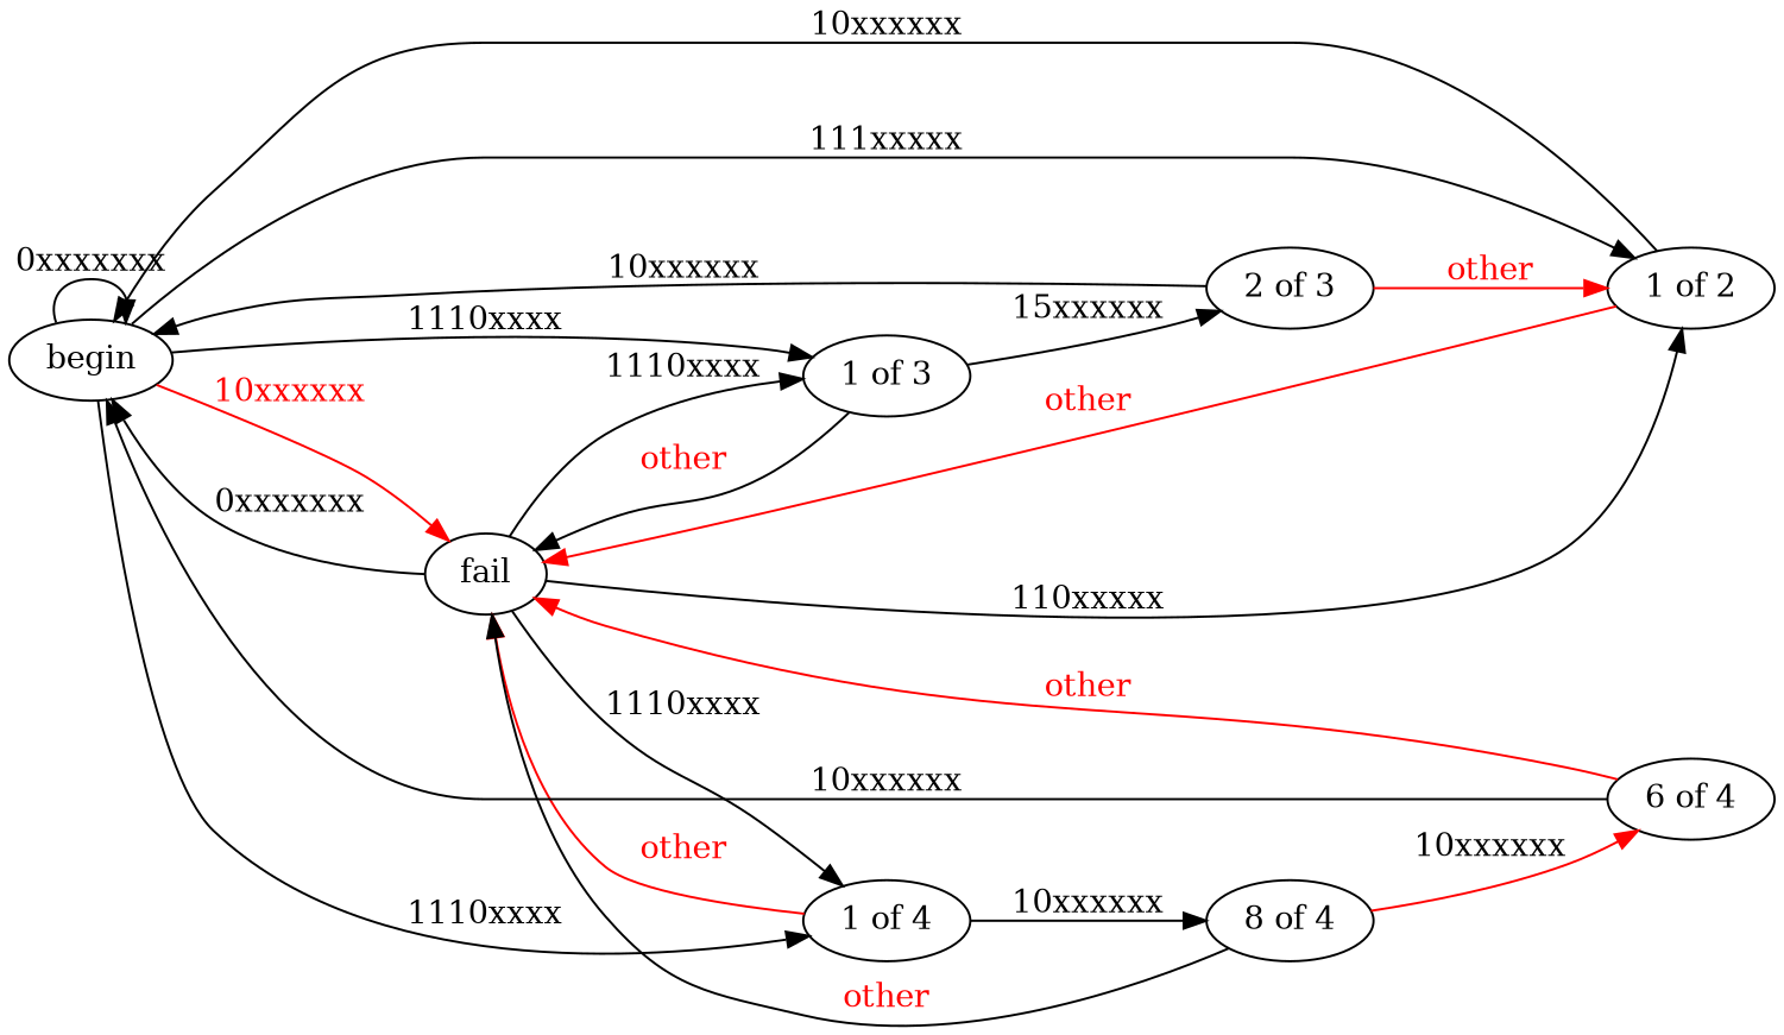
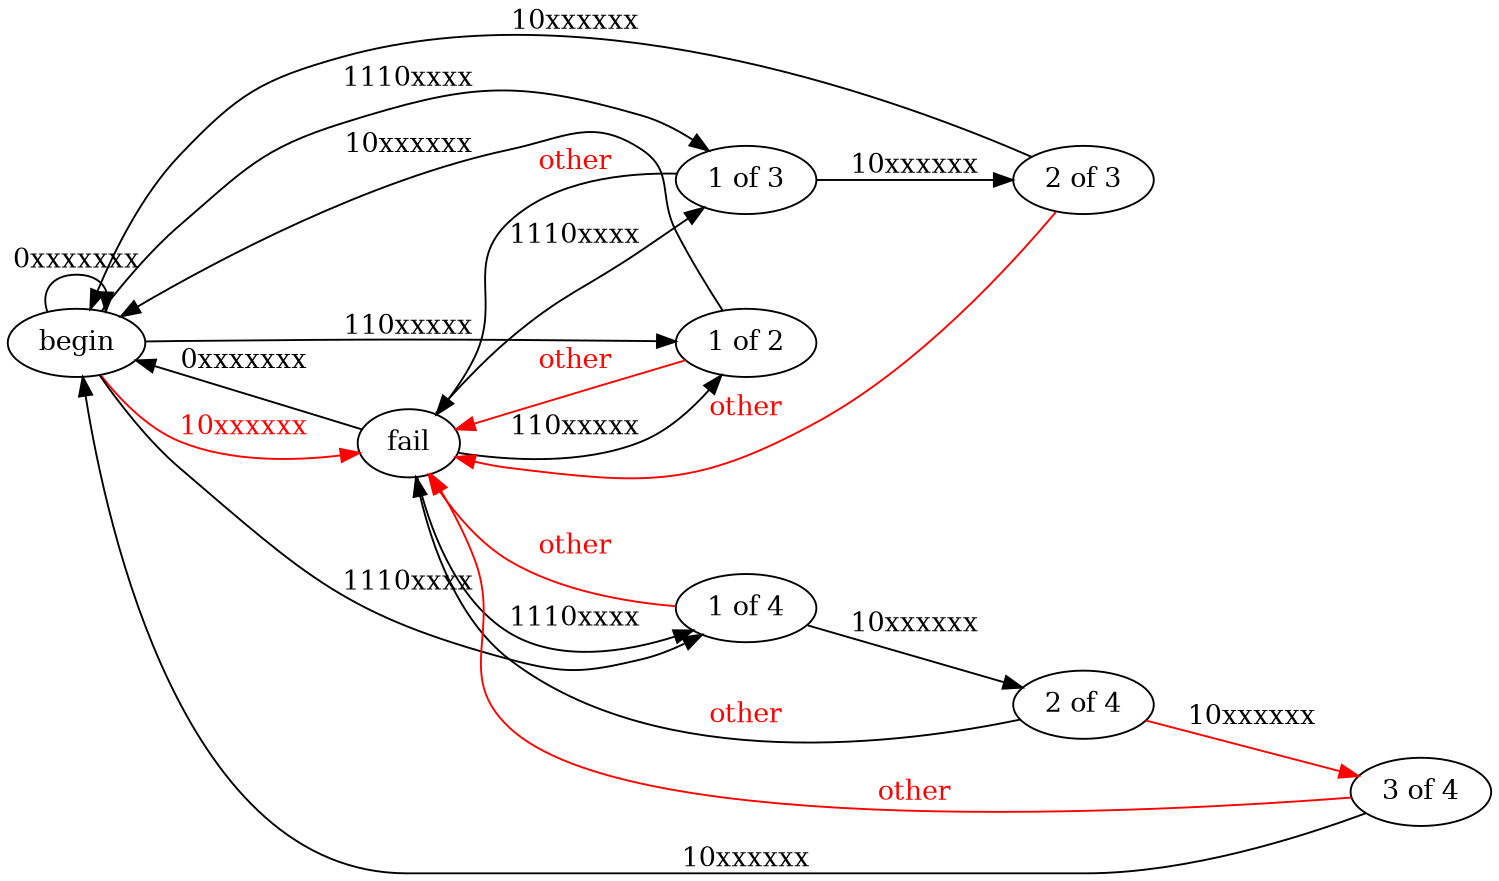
  digraph {
    rankdir=LR
    n1 [label=begin]
    n2 [label=fail]
    n3 [label="1 of 2"]
    n4 [label="1 of 3"]
    n5 [label="1 of 4"]
    n6 [label="2 of 3"]
-   n7 [label="8 of 4"]
-   n8 [label="6 of 4"]
+   n7 [label="2 of 4"]
+   n8 [label="3 of 4"]
    n1 -> n1 [label="0xxxxxxx"]
    n1 -> n2 [color=red fontcolor=red label="10xxxxxx"]
-   n1 -> n3 [label="111xxxxx"]
+   n1 -> n3 [label="110xxxxx"]
    n1 -> n4 [label="1110xxxx"]
    n1 -> n5 [label="1110xxxx"]
    n2 -> n1 [label="0xxxxxxx"]
    n2 -> n3 [label="110xxxxx"]
    n2 -> n4 [label="1110xxxx"]
    n2 -> n5 [label="1110xxxx"]
    n3 -> n1 [label="10xxxxxx"]
    n3 -> n2 [color=red fontcolor=red label=other]
    n4 -> n2 [color=black fontcolor=red label=other]
-   n4 -> n6 [label="15xxxxxx"]
+   n4 -> n6 [label="10xxxxxx"]
    n5 -> n2 [color=red fontcolor=red label=other]
    n5 -> n7 [label="10xxxxxx"]
    n6 -> n1 [label="10xxxxxx"]
-   n6 -> n3 [color=red fontcolor=red label=other]
+   n6 -> n2 [color=red fontcolor=red label=other]
    n7 -> n2 [color=black fontcolor=red label=other]
    n7 -> n8 [color=red label="10xxxxxx"]
    n8 -> n1 [label="10xxxxxx"]
    n8 -> n2 [color=red fontcolor=red label=other]
  }
